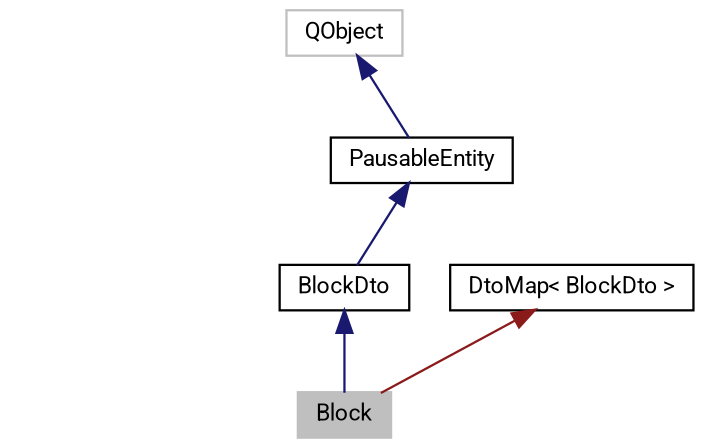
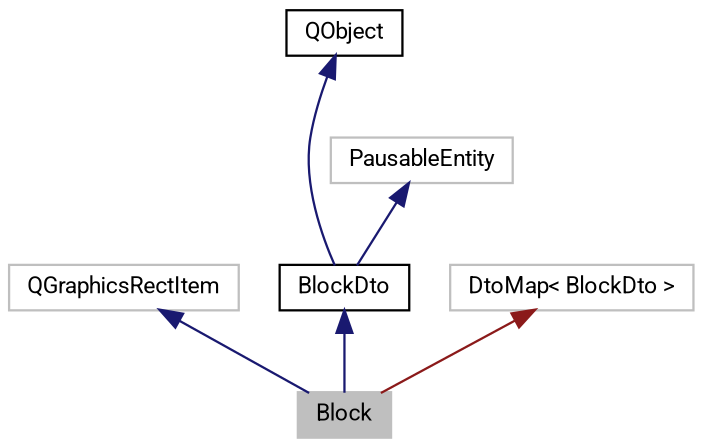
  digraph {
    fontname=Roboto
    node [color=grey75 fillcolor=white fontname=Roboto fontsize=10 shape=record style=filled]
    edge [color=midnightblue dir=back fontname=Roboto fontsize=10 labelfontname=Helvetica labelfontsize=10 style=solid]
    n1 [fillcolor=grey75 fontcolor=black height=0.2 label=Block width=0.4]
+   n2 [height=0.2 label=QGraphicsRectItem width=0.4]
    n3 [color=black height=0.2 label=BlockDto width=0.4]
-   n4 [height=0.2 label=QObject width=0.4]
-   n5 [color=black height=0.2 label=PausableEntity width=0.4]
-   n6 [color=black height=0.2 label="DtoMap\< BlockDto \>" width=0.4]
+   n4 [color=black height=0.2 label=QObject width=0.4]
+   n5 [height=0.2 label=PausableEntity width=0.4]
+   n6 [height=0.2 label="DtoMap\< BlockDto \>" width=0.4]
+   n2 -> n1
    n3 -> n1
-   n4 -> n5
+   n4 -> n3
    n5 -> n3
    n6 -> n1 [color=firebrick4]
  }
